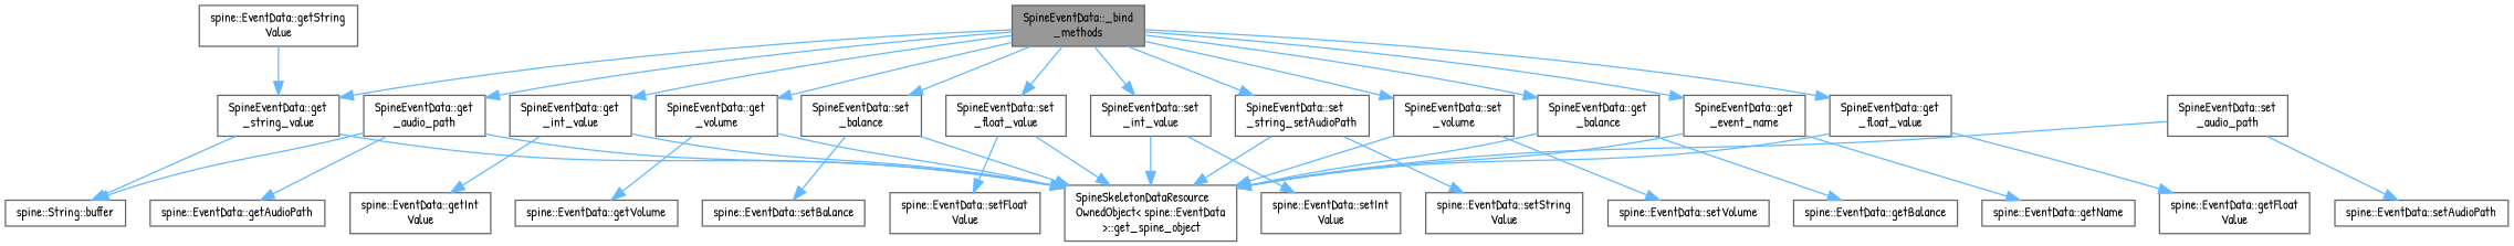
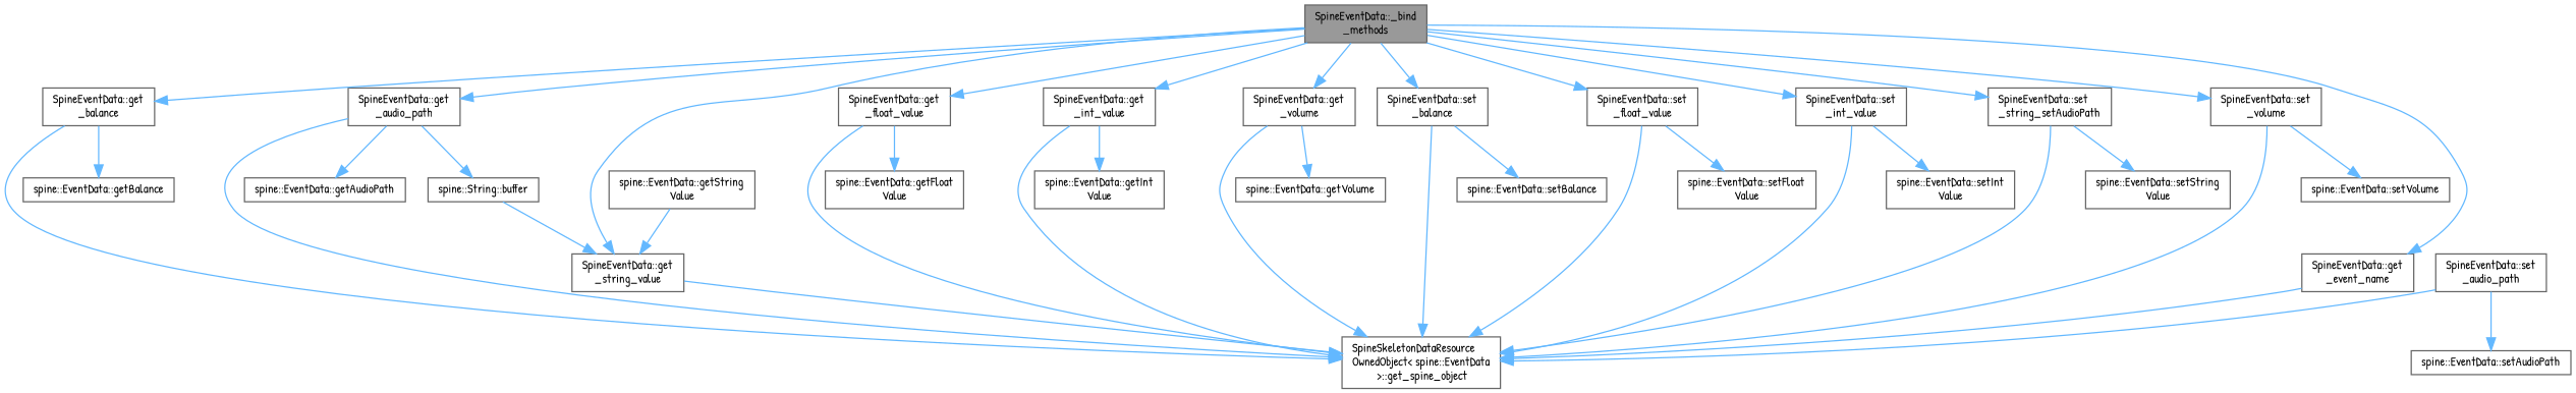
  digraph {
    fontname="Patrick Hand"
    rankdir=TB
    node [color=grey40 fillcolor=white fontname="Patrick Hand" fontsize=10 shape=box style=filled]
    edge [color=steelblue1 fontname="Patrick Hand" fontsize=10 labelfontname=Helvetica labelfontsize=10 style=solid]
    n1 [color=gray40 fillcolor=grey60 fontcolor=black height=0.2 label="SpineEventData::_bind\l_methods" width=0.4]
    n2 [height=0.2 label="SpineEventData::get\l_audio_path" width=0.4]
    n3 [height=0.2 label="SpineEventData::get\l_balance" width=0.4]
    n4 [height=0.2 label="SpineEventData::get\l_event_name" width=0.4]
    n5 [height=0.2 label="SpineEventData::get\l_float_value" width=0.4]
    n6 [height=0.2 label="SpineEventData::get\l_int_value" width=0.4]
    n7 [height=0.2 label="SpineEventData::get\l_string_value" width=0.4]
    n8 [height=0.2 label="SpineEventData::get\l_volume" width=0.4]
    n9 [height=0.2 label="SpineEventData::set\l_balance" width=0.4]
    n10 [height=0.2 label="SpineEventData::set\l_float_value" width=0.4]
    n11 [height=0.2 label="SpineEventData::set\l_int_value" width=0.4]
    n12 [height=0.2 label="SpineEventData::set\l_string_setAudioPath" width=0.4]
    n13 [height=0.2 label="SpineEventData::set\l_volume" width=0.4]
    n14 [height=0.2 label="spine::String::buffer" width=0.4]
    n15 [height=0.2 label="SpineSkeletonDataResource\lOwnedObject\< spine::EventData\l \>::get_spine_object" width=0.4]
    n16 [height=0.2 label="spine::EventData::getAudioPath" width=0.4]
    n17 [height=0.2 label="spine::EventData::getBalance" width=0.4]
-   n18 [height=0.2 label="spine::EventData::getName" width=0.4]
    n19 [height=0.2 label="spine::EventData::getFloat\lValue" width=0.4]
    n20 [height=0.2 label="spine::EventData::getInt\lValue" width=0.4]
    n21 [height=0.2 label="spine::EventData::getVolume" width=0.4]
    n22 [height=0.2 label="SpineEventData::set\l_audio_path" width=0.4]
    n23 [height=0.2 label="spine::EventData::setAudioPath" width=0.4]
    n24 [height=0.2 label="spine::EventData::setBalance" width=0.4]
    n25 [height=0.2 label="spine::EventData::setFloat\lValue" width=0.4]
    n26 [height=0.2 label="spine::EventData::setInt\lValue" width=0.4]
    n27 [height=0.2 label="spine::EventData::setString\lValue" width=0.4]
    n28 [height=0.2 label="spine::EventData::setVolume" width=0.4]
    n29 [height=0.2 label="spine::EventData::getString\lValue" width=0.4]
    n1 -> n2
    n1 -> n3
    n1 -> n4
    n1 -> n5
    n1 -> n6
    n1 -> n7
    n1 -> n8
    n1 -> n9
    n1 -> n10
    n1 -> n11
    n1 -> n12
    n1 -> n13
    n2 -> n14
    n2 -> n15
    n2 -> n16
    n3 -> n15
    n3 -> n17
    n4 -> n15
-   n4 -> n18
    n5 -> n15
    n5 -> n19
    n6 -> n15
    n6 -> n20
-   n7 -> n14
+   n14 -> n7
    n7 -> n15
    n8 -> n15
    n8 -> n21
    n9 -> n15
    n9 -> n24
    n10 -> n15
    n10 -> n25
    n11 -> n15
    n11 -> n26
    n12 -> n15
    n12 -> n27
    n13 -> n15
    n13 -> n28
    n22 -> n15
    n22 -> n23
    n29 -> n7
  }
